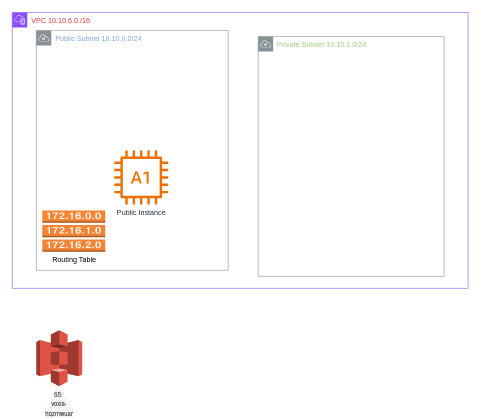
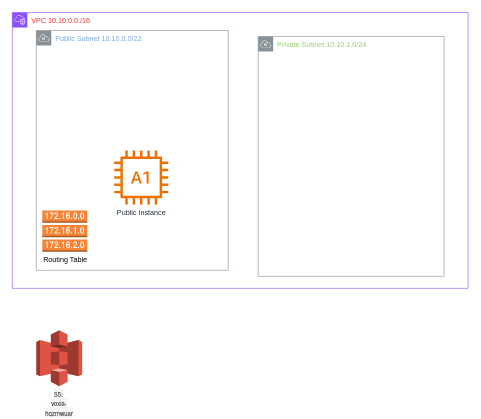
  <mxCell id="0" />
  <mxCell id="1" parent="0" />
- <mxCell id="2" value="&lt;font color=&quot;#ff3333&quot;&gt;VPC 10.10.6.0./16&lt;/font&gt;" style="points=[[0,0],[0.25,0],[0.5,0],[0.75,0],[1,0],[1,0.25],[1,0.5],[1,0.75],[1,1],[0.75,1],[0.5,1],[0.25,1],[0,1],[0,0.75],[0,0.5],[0,0.25]];outlineConnect=0;gradientColor=none;html=1;whiteSpace=wrap;fontSize=12;fontStyle=0;container=1;pointerEvents=0;collapsible=0;recursiveResize=0;shape=mxgraph.aws4.group;grIcon=mxgraph.aws4.group_vpc2;strokeColor=#8C4FFF;fillColor=none;verticalAlign=top;align=left;spacingLeft=30;fontColor=#AAB7B8;dashed=0;" vertex="1" parent="1"><mxGeometry x="20" y="20" width="760" height="460" as="geometry" /></mxCell>
- <mxCell id="3" value="&lt;font color=&quot;#7ea6e0&quot;&gt;Public Subnet 10.10.0.0/24&lt;/font&gt;" style="sketch=0;outlineConnect=0;gradientColor=none;html=1;whiteSpace=wrap;fontSize=12;fontStyle=0;shape=mxgraph.aws4.group;grIcon=mxgraph.aws4.group_vpc;strokeColor=#879196;fillColor=none;verticalAlign=top;align=left;spacingLeft=30;fontColor=#879196;dashed=0;" vertex="1" parent="2"><mxGeometry x="40" y="30" width="320" height="400" as="geometry" /></mxCell>
+ <mxCell id="2" value="&lt;font color=&quot;#ff3333&quot;&gt;VPC 10.10.0.0./16&lt;/font&gt;" style="points=[[0,0],[0.25,0],[0.5,0],[0.75,0],[1,0],[1,0.25],[1,0.5],[1,0.75],[1,1],[0.75,1],[0.5,1],[0.25,1],[0,1],[0,0.75],[0,0.5],[0,0.25]];outlineConnect=0;gradientColor=none;html=1;whiteSpace=wrap;fontSize=12;fontStyle=0;container=1;pointerEvents=0;collapsible=0;recursiveResize=0;shape=mxgraph.aws4.group;grIcon=mxgraph.aws4.group_vpc2;strokeColor=#8C4FFF;fillColor=none;verticalAlign=top;align=left;spacingLeft=30;fontColor=#AAB7B8;dashed=0;" vertex="1" parent="1"><mxGeometry x="20" y="20" width="760" height="460" as="geometry" /></mxCell>
+ <mxCell id="3" value="&lt;font color=&quot;#7ea6e0&quot;&gt;Public Subnet 10.10.0.0/22&lt;/font&gt;" style="sketch=0;outlineConnect=0;gradientColor=none;html=1;whiteSpace=wrap;fontSize=12;fontStyle=0;shape=mxgraph.aws4.group;grIcon=mxgraph.aws4.group_vpc;strokeColor=#879196;fillColor=none;verticalAlign=top;align=left;spacingLeft=30;fontColor=#879196;dashed=0;" vertex="1" parent="2"><mxGeometry x="40" y="30" width="320" height="400" as="geometry" /></mxCell>
  <mxCell id="4" value="&lt;font color=&quot;#97d077&quot;&gt;Private Subnet 10.10.1.0/24&lt;/font&gt;" style="sketch=0;outlineConnect=0;gradientColor=none;html=1;whiteSpace=wrap;fontSize=12;fontStyle=0;shape=mxgraph.aws4.group;grIcon=mxgraph.aws4.group_vpc;strokeColor=#879196;fillColor=none;verticalAlign=top;align=left;spacingLeft=30;fontColor=#879196;dashed=0;" vertex="1" parent="2"><mxGeometry x="410" y="40" width="310" height="400" as="geometry" /></mxCell>
  <mxCell id="5" value="Public Instance" style="sketch=0;outlineConnect=0;fontColor=#232F3E;gradientColor=none;fillColor=#ED7100;strokeColor=none;dashed=0;verticalLabelPosition=bottom;verticalAlign=top;align=center;html=1;fontSize=12;fontStyle=0;aspect=fixed;pointerEvents=1;shape=mxgraph.aws4.a1_instance;" vertex="1" parent="2"><mxGeometry x="170" y="230" width="90" height="90" as="geometry" /></mxCell>
- <mxCell id="6" value="Routing Table" style="outlineConnect=0;dashed=0;verticalLabelPosition=bottom;verticalAlign=top;align=center;html=1;shape=mxgraph.aws3.route_table;fillColor=#F58536;gradientColor=none;" vertex="1" parent="2"><mxGeometry x="50" y="330" width="105" height="69" as="geometry" /></mxCell>
+ <mxCell id="6" value="Routing Table" style="outlineConnect=0;dashed=0;verticalLabelPosition=bottom;verticalAlign=top;align=center;html=1;shape=mxgraph.aws3.route_table;fillColor=#F58536;gradientColor=none;" vertex="1" parent="2"><mxGeometry x="50" y="330" width="75" height="69" as="geometry" /></mxCell>
  <mxCell id="7" value="&lt;span style=&quot;color: rgb(22, 25, 31); font-family: &amp;quot;Amazon Ember&amp;quot;, &amp;quot;Helvetica Neue&amp;quot;, Roboto, Arial, sans-serif; text-align: start; text-wrap: wrap; background-color: rgb(242, 243, 243);&quot;&gt;&lt;font style=&quot;font-size: 10px;&quot;&gt;S5:&amp;nbsp;&lt;/font&gt;&lt;/span&gt;&lt;div&gt;&lt;span style=&quot;color: rgb(22, 25, 31); font-family: &amp;quot;Amazon Ember&amp;quot;, &amp;quot;Helvetica Neue&amp;quot;, Roboto, Arial, sans-serif; text-align: start; text-wrap: wrap; background-color: rgb(242, 243, 243);&quot;&gt;&lt;font style=&quot;font-size: 10px;&quot;&gt;voxia-hqzmwuar&lt;/font&gt;&lt;/span&gt;&lt;/div&gt;" style="outlineConnect=0;dashed=0;verticalLabelPosition=bottom;verticalAlign=top;align=center;html=1;shape=mxgraph.aws3.s3;fillColor=#E05243;gradientColor=none;" vertex="1" parent="1"><mxGeometry x="60" y="550" width="76.5" height="93" as="geometry" /></mxCell>
